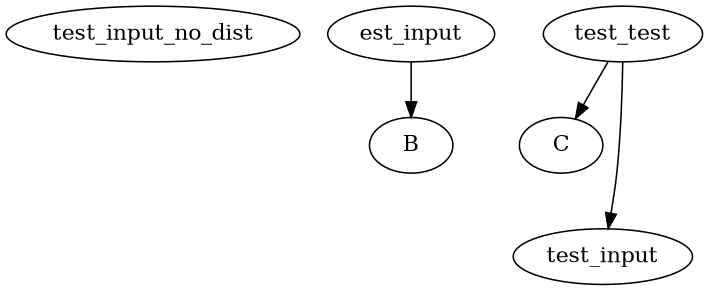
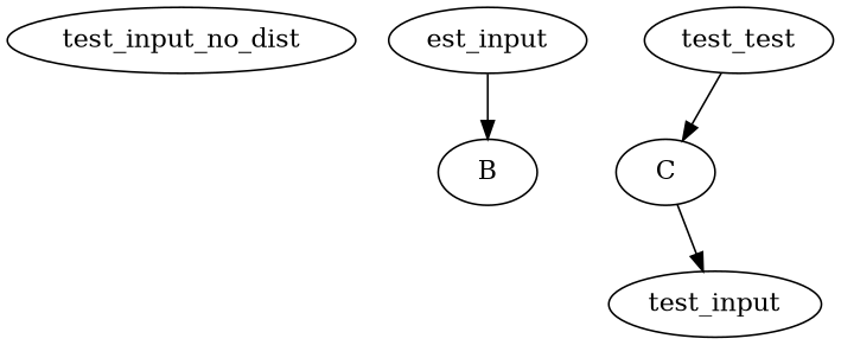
  digraph {
    test_input_no_dist
    est_input
    B
    n4 [label=test_test]
    C
    test_input
    est_input -> B
    n4 -> C
-   n4 -> test_input
+   C -> test_input
  }
